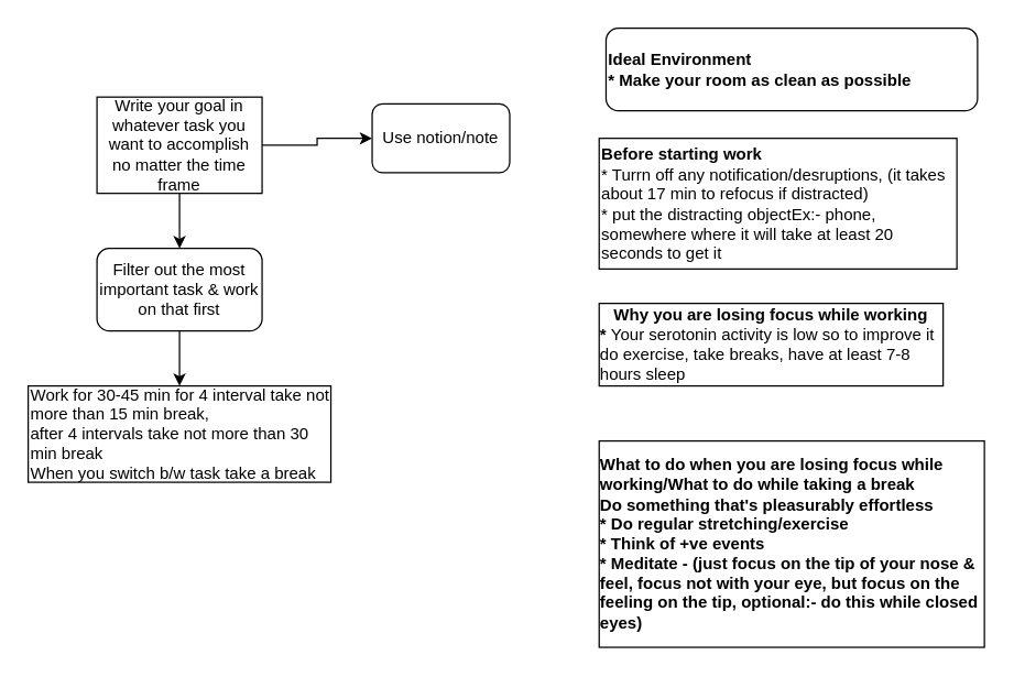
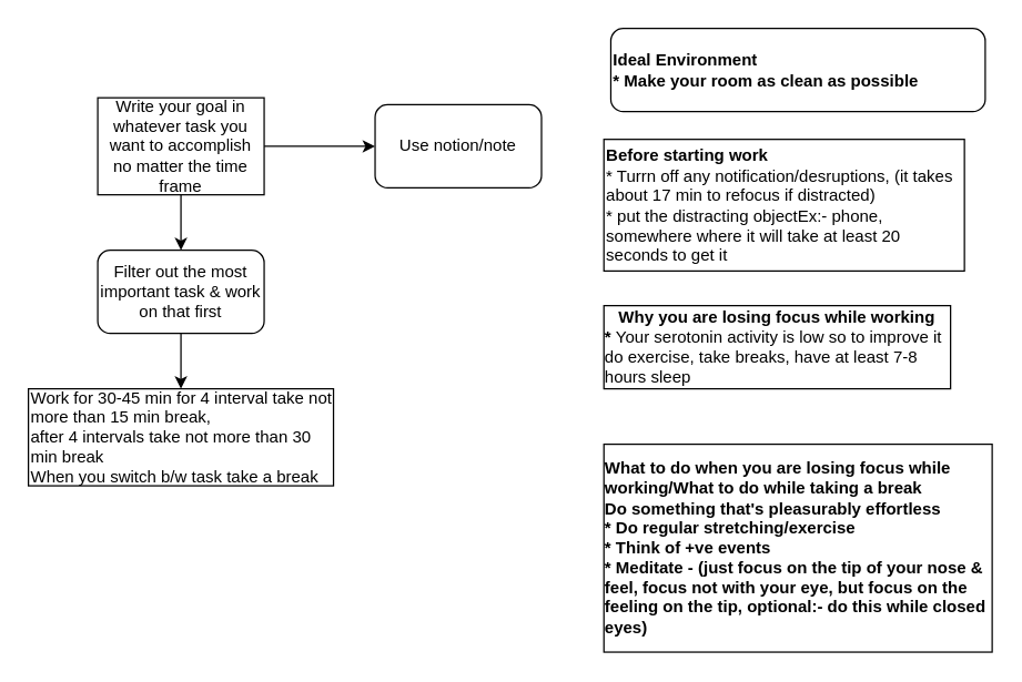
  <mxCell id="0" />
  <mxCell id="1" parent="0" />
  <mxCell id="2" style="edgeStyle=orthogonalEdgeStyle;rounded=0;orthogonalLoop=1;jettySize=auto;html=1;entryX=0.5;entryY=0;entryDx=0;entryDy=0;" edge="1" parent="1" source="4" target="7"><mxGeometry relative="1" as="geometry" /></mxCell>
  <mxCell id="3" style="edgeStyle=orthogonalEdgeStyle;rounded=0;orthogonalLoop=1;jettySize=auto;html=1;entryX=0;entryY=0.5;entryDx=0;entryDy=0;" edge="1" parent="1" source="4" target="5"><mxGeometry relative="1" as="geometry" /></mxCell>
  <mxCell id="4" value="Write your goal in whatever task you want to accomplish no matter the time frame" style="rounded=0;whiteSpace=wrap;html=1;" vertex="1" parent="1"><mxGeometry x="70" y="70" width="120" height="70" as="geometry" /></mxCell>
- <mxCell id="5" value="Use notion/note" style="rounded=1;whiteSpace=wrap;html=1;" vertex="1" parent="1"><mxGeometry x="270" y="75" width="100" height="50" as="geometry" /></mxCell>
+ <mxCell id="5" value="Use notion/note" style="rounded=1;whiteSpace=wrap;html=1;" vertex="1" parent="1"><mxGeometry x="270" y="75" width="120" height="60" as="geometry" /></mxCell>
  <mxCell id="6" style="edgeStyle=orthogonalEdgeStyle;rounded=0;orthogonalLoop=1;jettySize=auto;html=1;entryX=0.5;entryY=0;entryDx=0;entryDy=0;" edge="1" parent="1" source="7" target="9"><mxGeometry relative="1" as="geometry" /></mxCell>
  <mxCell id="7" value="Filter out the most important task &amp;amp; work on that first" style="rounded=1;whiteSpace=wrap;html=1;" vertex="1" parent="1"><mxGeometry x="70" y="180" width="120" height="60" as="geometry" /></mxCell>
  <mxCell id="8" value="&lt;b&gt;Before starting work&amp;nbsp;&lt;/b&gt;&lt;br&gt;* Turrn off any notification/desruptions, (it takes about 17 min to refocus if distracted)&lt;br&gt;* put the distracting objectEx:- phone, somewhere where it will take at least 20 seconds to get it" style="rounded=0;whiteSpace=wrap;html=1;align=left;" vertex="1" parent="1"><mxGeometry x="435" y="100" width="260" height="95" as="geometry" /></mxCell>
  <mxCell id="9" value="Work for 30-45 min for 4 interval take not more than 15 min break,&lt;br&gt;after 4 intervals take not more than 30 min break&lt;br&gt;When you switch b/w task take a break" style="rounded=0;whiteSpace=wrap;html=1;align=left;" vertex="1" parent="1"><mxGeometry x="20" y="280" width="220" height="70" as="geometry" /></mxCell>
  <mxCell id="10" value="&lt;div style=&quot;text-align: left;&quot;&gt;&lt;b style=&quot;background-color: initial;&quot;&gt;What to do when you are losing focus while working/&lt;/b&gt;&lt;b style=&quot;background-color: initial;&quot;&gt;What to do while taking a break&lt;br&gt;Do something that's pleasurably effortless&lt;/b&gt;&lt;/div&gt;&lt;b&gt;&lt;/b&gt;&lt;b&gt;&lt;div style=&quot;text-align: left;&quot;&gt;&lt;b style=&quot;background-color: initial;&quot;&gt;* Do regular stretching/exercise&lt;/b&gt;&lt;/div&gt;&lt;div style=&quot;text-align: left;&quot;&gt;* Think of +ve events&amp;nbsp;&lt;br&gt;* Meditate - (&lt;b style=&quot;background-color: initial;&quot;&gt;just focus on the tip of your nose &amp;amp; feel,&amp;nbsp;&lt;/b&gt;&lt;b style=&quot;background-color: initial;&quot;&gt;focus not with your eye, but focus on the feeling on the tip, optional:- do this while closed eyes&lt;/b&gt;&lt;span style=&quot;background-color: initial;&quot;&gt;)&lt;/span&gt;&lt;/div&gt;&lt;/b&gt;" style="rounded=0;whiteSpace=wrap;html=1;" vertex="1" parent="1"><mxGeometry x="435" y="320" width="280" height="150" as="geometry" /></mxCell>
  <mxCell id="11" value="&lt;b&gt;Why you are losing focus while working&lt;/b&gt;&lt;br&gt;&lt;div style=&quot;text-align: left;&quot;&gt;&lt;b style=&quot;font-weight: bold; background-color: initial;&quot;&gt;* &lt;/b&gt;&lt;span style=&quot;background-color: initial;&quot;&gt;Your serotonin activity is low so to improve it&lt;br&gt;do exercise, take breaks, have at least 7-8 hours sleep&lt;/span&gt;&lt;/div&gt;" style="rounded=0;whiteSpace=wrap;html=1;" vertex="1" parent="1"><mxGeometry x="435" y="220" width="250" height="60" as="geometry" /></mxCell>
  <mxCell id="12" value="&lt;b&gt;Ideal Environment&lt;br&gt;&lt;div style=&quot;&quot;&gt;&lt;b style=&quot;background-color: initial;&quot;&gt;* Make your room as clean as possible&lt;/b&gt;&lt;/div&gt;&lt;/b&gt;" style="rounded=1;whiteSpace=wrap;html=1;align=left;" vertex="1" parent="1"><mxGeometry x="440" y="20" width="270" height="60" as="geometry" /></mxCell>
